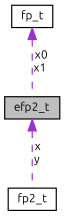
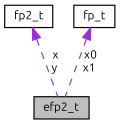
  digraph {
    fontname=Ubuntu
    node [color=black fillcolor=white fontname=Ubuntu fontsize=10 shape=record style=filled]
    edge [color=darkorchid3 dir=back fontname=Ubuntu fontsize=10 labelfontname=Helvetica labelfontsize=10 style=dashed]
    n1 [fillcolor=grey75 fontcolor=black height=0.2 label=efp2_t width=0.4]
    n2 [height=0.2 label=fp2_t width=0.4]
    n3 [height=0.2 label=fp_t width=0.4]
-   n1 -> n2 [label=" x\ny"]
+   n2 -> n1 [label=" x\ny"]
    n3 -> n1 [label=" x0\nx1"]
  }
